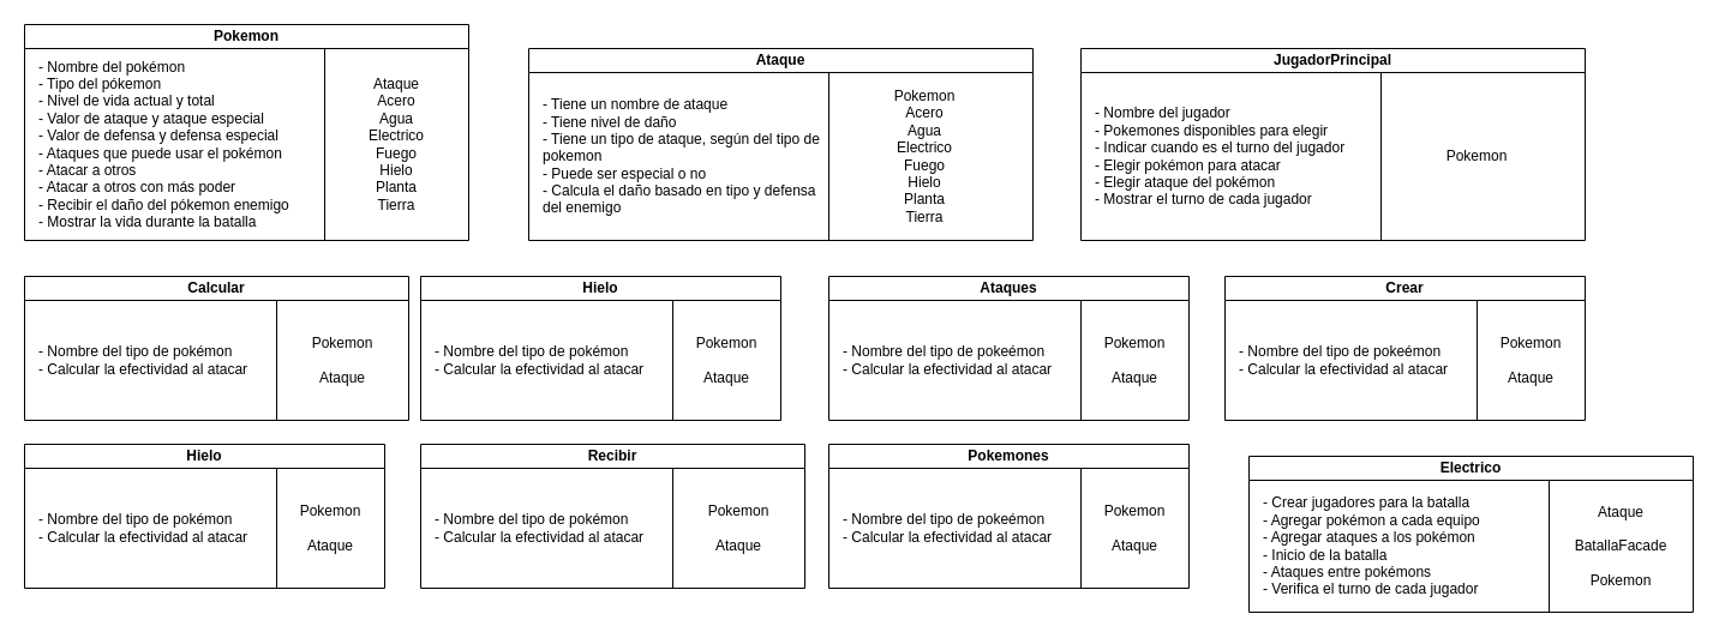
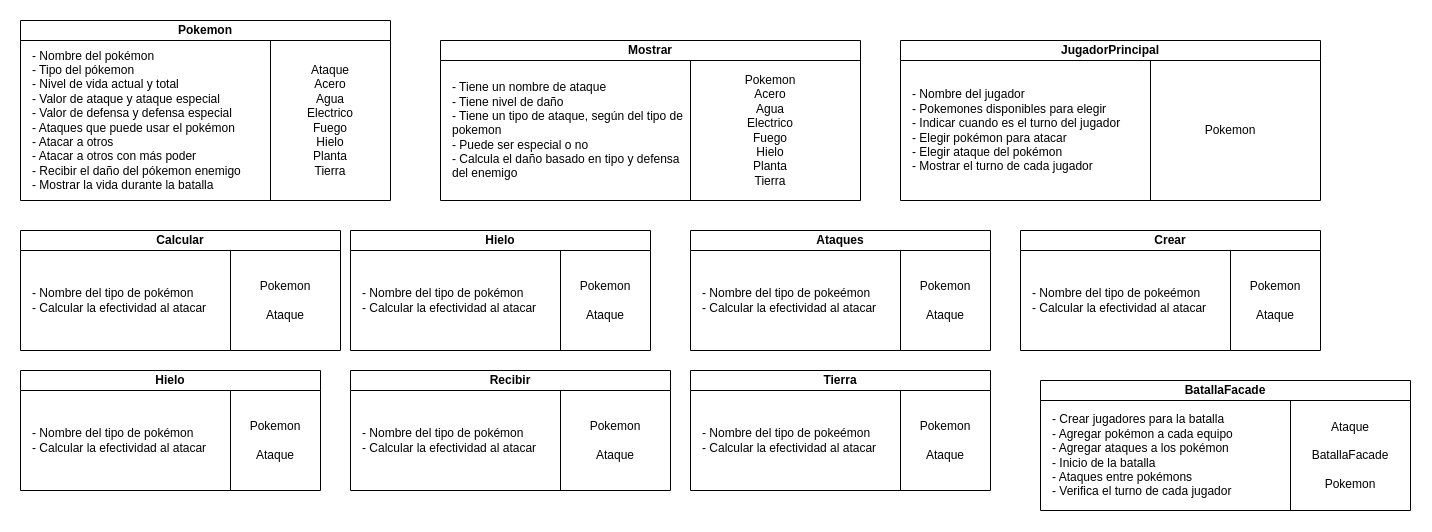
  <mxCell id="0" />
  <mxCell id="1" parent="0" />
- <mxCell id="2" value="Ataque" style="swimlane;whiteSpace=wrap;html=1;startSize=20;" parent="1" vertex="1"><mxGeometry x="440" y="40" width="420" height="160" as="geometry" /></mxCell>
+ <mxCell id="2" value="Mostrar" style="swimlane;whiteSpace=wrap;html=1;startSize=20;" parent="1" vertex="1"><mxGeometry x="440" y="40" width="420" height="160" as="geometry" /></mxCell>
  <mxCell id="3" value="- Tiene un nombre de ataque&lt;div&gt;- Tiene nivel de daño&lt;/div&gt;&lt;div&gt;- Tiene un tipo de ataque, según del tipo de pokemon&lt;/div&gt;&lt;div&gt;- Puede ser especial o no&lt;/div&gt;&lt;div&gt;- Calcula el daño basado en tipo y defensa del enemigo&lt;/div&gt;" style="text;html=1;align=left;verticalAlign=middle;whiteSpace=wrap;rounded=0;" parent="2" vertex="1"><mxGeometry x="10" y="20" width="240" height="140" as="geometry" /></mxCell>
  <mxCell id="4" value="" style="endArrow=none;html=1;rounded=0;exitX=1;exitY=1;exitDx=0;exitDy=0;" parent="2" source="3" edge="1"><mxGeometry width="50" height="50" relative="1" as="geometry"><mxPoint x="180" y="-140" as="sourcePoint" /><mxPoint x="250" y="20" as="targetPoint" /></mxGeometry></mxCell>
  <mxCell id="5" value="&lt;div&gt;&lt;span style=&quot;background-color: initial;&quot;&gt;Pokemon&lt;/span&gt;&lt;br&gt;&lt;/div&gt;&lt;div&gt;&lt;span style=&quot;background-color: initial;&quot;&gt;Acero&lt;/span&gt;&lt;/div&gt;&lt;div&gt;&lt;span style=&quot;background-color: initial;&quot;&gt;Agua&lt;/span&gt;&lt;/div&gt;&lt;div&gt;&lt;span style=&quot;background-color: initial;&quot;&gt;Electrico&lt;/span&gt;&lt;/div&gt;&lt;div&gt;&lt;span style=&quot;background-color: initial;&quot;&gt;Fuego&lt;/span&gt;&lt;/div&gt;&lt;div&gt;&lt;span style=&quot;background-color: initial;&quot;&gt;Hielo&lt;/span&gt;&lt;/div&gt;&lt;div&gt;&lt;span style=&quot;background-color: initial;&quot;&gt;Planta&lt;/span&gt;&lt;/div&gt;&lt;div&gt;&lt;span style=&quot;background-color: initial;&quot;&gt;Tierra&lt;/span&gt;&lt;/div&gt;" style="text;html=1;align=center;verticalAlign=middle;whiteSpace=wrap;rounded=0;" parent="2" vertex="1"><mxGeometry x="300" y="75" width="60" height="30" as="geometry" /></mxCell>
  <mxCell id="6" value="Pokemon" style="swimlane;whiteSpace=wrap;html=1;startSize=20;" parent="1" vertex="1"><mxGeometry x="20" y="20" width="370" height="180" as="geometry" /></mxCell>
  <mxCell id="7" value="- Nombre del pokémon&lt;div&gt;&lt;div&gt;&lt;div&gt;- Tipo del pókemon&lt;/div&gt;&lt;div&gt;- Nivel de vida actual y total&lt;/div&gt;&lt;div&gt;- Valor de ataque y ataque especial&lt;/div&gt;&lt;/div&gt;&lt;div&gt;- Valor de defensa y defensa especial&lt;/div&gt;&lt;div&gt;- Ataques que puede usar el pokémon&lt;/div&gt;&lt;div&gt;- Atacar a otros&lt;/div&gt;&lt;div&gt;- Atacar a otros con más poder&lt;/div&gt;&lt;div&gt;- Recibir el daño del pókemon enemigo&lt;/div&gt;&lt;div&gt;- Mostrar la vida durante la batalla&lt;/div&gt;&lt;/div&gt;" style="text;html=1;align=left;verticalAlign=middle;whiteSpace=wrap;rounded=0;" parent="6" vertex="1"><mxGeometry x="10" y="20" width="240" height="160" as="geometry" /></mxCell>
  <mxCell id="8" value="" style="endArrow=none;html=1;rounded=0;exitX=1;exitY=1;exitDx=0;exitDy=0;" parent="6" source="7" edge="1"><mxGeometry width="50" height="50" relative="1" as="geometry"><mxPoint x="284" y="240" as="sourcePoint" /><mxPoint x="250" y="20" as="targetPoint" /><Array as="points"><mxPoint x="250" y="20" /></Array></mxGeometry></mxCell>
  <mxCell id="9" value="&lt;div&gt;Ataque&lt;/div&gt;&lt;div&gt;&lt;span style=&quot;background-color: initial;&quot;&gt;Acero&lt;/span&gt;&lt;/div&gt;&lt;div&gt;&lt;span style=&quot;background-color: initial;&quot;&gt;Agua&lt;/span&gt;&lt;/div&gt;&lt;div&gt;&lt;span style=&quot;background-color: initial;&quot;&gt;Electrico&lt;/span&gt;&lt;/div&gt;&lt;div&gt;&lt;span style=&quot;background-color: initial;&quot;&gt;Fuego&lt;/span&gt;&lt;/div&gt;&lt;div&gt;&lt;span style=&quot;background-color: initial;&quot;&gt;Hielo&lt;/span&gt;&lt;/div&gt;&lt;div&gt;&lt;span style=&quot;background-color: initial;&quot;&gt;Planta&lt;/span&gt;&lt;/div&gt;&lt;div&gt;&lt;span style=&quot;background-color: initial;&quot;&gt;Tierra&lt;/span&gt;&lt;/div&gt;" style="text;html=1;align=center;verticalAlign=middle;whiteSpace=wrap;rounded=0;" parent="6" vertex="1"><mxGeometry x="280" y="85" width="60" height="30" as="geometry" /></mxCell>
  <mxCell id="10" value="Calcular" style="swimlane;whiteSpace=wrap;html=1;startSize=20;" parent="1" vertex="1"><mxGeometry x="20" y="230" width="320" height="120" as="geometry" /></mxCell>
  <mxCell id="11" value="- Nombre del tipo de pokémon&lt;div&gt;&lt;div&gt;&lt;div&gt;- Calcular la efectividad al atacar&lt;/div&gt;&lt;/div&gt;&lt;/div&gt;" style="text;html=1;align=left;verticalAlign=middle;whiteSpace=wrap;rounded=0;" parent="10" vertex="1"><mxGeometry x="10" y="20" width="200" height="100" as="geometry" /></mxCell>
  <mxCell id="12" value="" style="endArrow=none;html=1;rounded=0;" parent="10" edge="1"><mxGeometry width="50" height="50" relative="1" as="geometry"><mxPoint x="210" y="120" as="sourcePoint" /><mxPoint x="210" y="20" as="targetPoint" /><Array as="points"><mxPoint x="210" y="20" /></Array></mxGeometry></mxCell>
  <mxCell id="13" value="&lt;div&gt;&lt;div&gt;&lt;div&gt;Pokemon&lt;/div&gt;&lt;div&gt;&lt;br&gt;&lt;/div&gt;&lt;div&gt;Ataque&lt;/div&gt;&lt;/div&gt;&lt;/div&gt;" style="text;html=1;align=center;verticalAlign=middle;whiteSpace=wrap;rounded=0;" parent="10" vertex="1"><mxGeometry x="220" y="45" width="90" height="50" as="geometry" /></mxCell>
  <mxCell id="14" value="Ataques" style="swimlane;whiteSpace=wrap;html=1;startSize=20;" parent="1" vertex="1"><mxGeometry x="690" y="230" width="300" height="120" as="geometry" /></mxCell>
  <mxCell id="15" value="- Nombre del tipo de pokeémon&lt;div&gt;&lt;div&gt;&lt;div&gt;- Calcular la efectividad al atacar&lt;/div&gt;&lt;/div&gt;&lt;/div&gt;" style="text;html=1;align=left;verticalAlign=middle;whiteSpace=wrap;rounded=0;" parent="14" vertex="1"><mxGeometry x="10" y="20" width="200" height="100" as="geometry" /></mxCell>
  <mxCell id="16" value="" style="endArrow=none;html=1;rounded=0;" parent="14" edge="1"><mxGeometry width="50" height="50" relative="1" as="geometry"><mxPoint x="210" y="120" as="sourcePoint" /><mxPoint x="210" y="20" as="targetPoint" /><Array as="points"><mxPoint x="210" y="20" /></Array></mxGeometry></mxCell>
  <mxCell id="17" value="&lt;div&gt;&lt;div&gt;&lt;div&gt;Pokemon&lt;/div&gt;&lt;div&gt;&lt;br&gt;&lt;/div&gt;&lt;div&gt;Ataque&lt;/div&gt;&lt;/div&gt;&lt;/div&gt;" style="text;html=1;align=center;verticalAlign=middle;whiteSpace=wrap;rounded=0;" parent="14" vertex="1"><mxGeometry x="210" y="45" width="90" height="50" as="geometry" /></mxCell>
  <mxCell id="18" value="Hielo" style="swimlane;whiteSpace=wrap;html=1;startSize=20;" parent="1" vertex="1"><mxGeometry x="350" y="230" width="300" height="120" as="geometry" /></mxCell>
  <mxCell id="19" value="- Nombre del tipo de pokémon&lt;div&gt;&lt;div&gt;&lt;div&gt;- Calcular la efectividad al atacar&lt;/div&gt;&lt;/div&gt;&lt;/div&gt;" style="text;html=1;align=left;verticalAlign=middle;whiteSpace=wrap;rounded=0;" parent="18" vertex="1"><mxGeometry x="10" y="20" width="200" height="100" as="geometry" /></mxCell>
  <mxCell id="20" value="" style="endArrow=none;html=1;rounded=0;" parent="18" edge="1"><mxGeometry width="50" height="50" relative="1" as="geometry"><mxPoint x="210" y="120" as="sourcePoint" /><mxPoint x="210" y="20" as="targetPoint" /><Array as="points"><mxPoint x="210" y="20" /></Array></mxGeometry></mxCell>
  <mxCell id="21" value="&lt;div&gt;&lt;div&gt;&lt;div&gt;Pokemon&lt;/div&gt;&lt;div&gt;&lt;br&gt;&lt;/div&gt;&lt;div&gt;Ataque&lt;/div&gt;&lt;/div&gt;&lt;/div&gt;" style="text;html=1;align=center;verticalAlign=middle;whiteSpace=wrap;rounded=0;" parent="18" vertex="1"><mxGeometry x="210" y="45" width="90" height="50" as="geometry" /></mxCell>
  <mxCell id="22" value="Crear" style="swimlane;whiteSpace=wrap;html=1;startSize=20;" parent="1" vertex="1"><mxGeometry x="1020" y="230" width="300" height="120" as="geometry" /></mxCell>
  <mxCell id="23" value="- Nombre del tipo de pokeémon&lt;div&gt;&lt;div&gt;&lt;div&gt;- Calcular la efectividad al atacar&lt;/div&gt;&lt;/div&gt;&lt;/div&gt;" style="text;html=1;align=left;verticalAlign=middle;whiteSpace=wrap;rounded=0;" parent="22" vertex="1"><mxGeometry x="10" y="20" width="200" height="100" as="geometry" /></mxCell>
  <mxCell id="24" value="" style="endArrow=none;html=1;rounded=0;" parent="22" edge="1"><mxGeometry width="50" height="50" relative="1" as="geometry"><mxPoint x="210" y="120" as="sourcePoint" /><mxPoint x="210" y="20" as="targetPoint" /><Array as="points"><mxPoint x="210" y="20" /></Array></mxGeometry></mxCell>
  <mxCell id="25" value="&lt;div&gt;&lt;div&gt;&lt;div&gt;Pokemon&lt;/div&gt;&lt;div&gt;&lt;br&gt;&lt;/div&gt;&lt;div&gt;Ataque&lt;/div&gt;&lt;/div&gt;&lt;/div&gt;" style="text;html=1;align=center;verticalAlign=middle;whiteSpace=wrap;rounded=0;" parent="22" vertex="1"><mxGeometry x="210" y="45" width="90" height="50" as="geometry" /></mxCell>
  <mxCell id="26" value="Hielo&lt;span style=&quot;color: rgba(0, 0, 0, 0); font-family: monospace; font-size: 0px; font-weight: 400; text-align: start; text-wrap: nowrap;&quot;&gt;%3CmxGraphModel%3E%3Croot%3E%3CmxCell%20id%3D%220%22%2F%3E%3CmxCell%20id%3D%221%22%20parent%3D%220%22%2F%3E%3CmxCell%20id%3D%222%22%20value%3D%22Agua%22%20style%3D%22swimlane%3BwhiteSpace%3Dwrap%3Bhtml%3D1%3BstartSize%3D20%3B%22%20vertex%3D%221%22%20parent%3D%221%22%3E%3CmxGeometry%20x%3D%2270%22%20y%3D%22630%22%20width%3D%22300%22%20height%3D%22120%22%20as%3D%22geometry%22%2F%3E%3C%2FmxCell%3E%3CmxCell%20id%3D%223%22%20value%3D%22-%20Nombre%20del%20tipo%20de%20poke%C3%A9mon%26lt%3Bdiv%26gt%3B%26lt%3Bdiv%26gt%3B%26lt%3Bdiv%26gt%3B-%20Calcular%20la%20efectividad%20al%20atacar%26lt%3B%2Fdiv%26gt%3B%26lt%3B%2Fdiv%26gt%3B%26lt%3B%2Fdiv%26gt%3B%22%20style%3D%22text%3Bhtml%3D1%3Balign%3Dleft%3BverticalAlign%3Dmiddle%3BwhiteSpace%3Dwrap%3Brounded%3D0%3B%22%20vertex%3D%221%22%20parent%3D%222%22%3E%3CmxGeometry%20x%3D%2210%22%20y%3D%2220%22%20width%3D%22200%22%20height%3D%22100%22%20as%3D%22geometry%22%2F%3E%3C%2FmxCell%3E%3CmxCell%20id%3D%224%22%20value%3D%22%22%20style%3D%22endArrow%3Dnone%3Bhtml%3D1%3Brounded%3D0%3B%22%20edge%3D%221%22%20parent%3D%222%22%3E%3CmxGeometry%20width%3D%2250%22%20height%3D%2250%22%20relative%3D%221%22%20as%3D%22geometry%22%3E%3CmxPoint%20x%3D%22210%22%20y%3D%22120%22%20as%3D%22sourcePoint%22%2F%3E%3CmxPoint%20x%3D%22210%22%20y%3D%2220%22%20as%3D%22targetPoint%22%2F%3E%3CArray%20as%3D%22points%22%3E%3CmxPoint%20x%3D%22210%22%20y%3D%2220%22%2F%3E%3C%2FArray%3E%3C%2FmxGeometry%3E%3C%2FmxCell%3E%3CmxCell%20id%3D%225%22%20value%3D%22IPokemon%26lt%3Bdiv%26gt%3B%26lt%3Bbr%26gt%3B%26lt%3B%2Fdiv%26gt%3B%26lt%3Bdiv%26gt%3BITipo%26lt%3B%2Fdiv%26gt%3B%26lt%3Bdiv%26gt%3B%26lt%3Bbr%26gt%3B%26lt%3B%2Fdiv%26gt%3B%26lt%3Bdiv%26gt%3BIJugador%26lt%3Bbr%26gt%3B%26lt%3Bdiv%26gt%3B%26lt%3Bbr%26gt%3B%26lt%3Bdiv%26gt%3BAtaque%26lt%3B%2Fdiv%26gt%3B%26lt%3B%2Fdiv%26gt%3B%26lt%3B%2Fdiv%26gt%3B%22%20style%3D%22text%3Bhtml%3D1%3Balign%3Dcenter%3BverticalAlign%3Dmiddle%3BwhiteSpace%3Dwrap%3Brounded%3D0%3B%22%20vertex%3D%221%22%20parent%3D%222%22%3E%3CmxGeometry%20x%3D%22200%22%20y%3D%2267.5%22%20width%3D%22120%22%20height%3D%225%22%20as%3D%22geometry%22%2F%3E%3C%2FmxCell%3E%3C%2Froot%3E%3C%2FmxGraphModel%3E&lt;/span&gt;" style="swimlane;whiteSpace=wrap;html=1;startSize=20;" parent="1" vertex="1"><mxGeometry x="20" y="370" width="300" height="120" as="geometry" /></mxCell>
  <mxCell id="27" value="- Nombre del tipo de pokémon&lt;div&gt;&lt;div&gt;&lt;div&gt;- Calcular la efectividad al atacar&lt;/div&gt;&lt;/div&gt;&lt;/div&gt;" style="text;html=1;align=left;verticalAlign=middle;whiteSpace=wrap;rounded=0;" parent="26" vertex="1"><mxGeometry x="10" y="20" width="200" height="100" as="geometry" /></mxCell>
  <mxCell id="28" value="" style="endArrow=none;html=1;rounded=0;" parent="26" edge="1"><mxGeometry width="50" height="50" relative="1" as="geometry"><mxPoint x="210" y="120" as="sourcePoint" /><mxPoint x="210" y="20" as="targetPoint" /><Array as="points"><mxPoint x="210" y="20" /></Array></mxGeometry></mxCell>
  <mxCell id="29" value="&lt;div&gt;&lt;div&gt;&lt;div&gt;Pokemon&lt;/div&gt;&lt;div&gt;&lt;br&gt;&lt;/div&gt;&lt;div&gt;Ataque&lt;/div&gt;&lt;/div&gt;&lt;/div&gt;" style="text;html=1;align=center;verticalAlign=middle;whiteSpace=wrap;rounded=0;" parent="26" vertex="1"><mxGeometry x="210" y="45" width="90" height="50" as="geometry" /></mxCell>
- <mxCell id="30" value="Pokemones" style="swimlane;whiteSpace=wrap;html=1;startSize=20;" parent="1" vertex="1"><mxGeometry x="690" y="370" width="300" height="120" as="geometry" /></mxCell>
+ <mxCell id="30" value="Tierra" style="swimlane;whiteSpace=wrap;html=1;startSize=20;" parent="1" vertex="1"><mxGeometry x="690" y="370" width="300" height="120" as="geometry" /></mxCell>
  <mxCell id="31" value="- Nombre del tipo de pokeémon&lt;div&gt;&lt;div&gt;&lt;div&gt;- Calcular la efectividad al atacar&lt;/div&gt;&lt;/div&gt;&lt;/div&gt;" style="text;html=1;align=left;verticalAlign=middle;whiteSpace=wrap;rounded=0;" parent="30" vertex="1"><mxGeometry x="10" y="20" width="200" height="100" as="geometry" /></mxCell>
  <mxCell id="32" value="" style="endArrow=none;html=1;rounded=0;" parent="30" edge="1"><mxGeometry width="50" height="50" relative="1" as="geometry"><mxPoint x="210" y="120" as="sourcePoint" /><mxPoint x="210" y="20" as="targetPoint" /><Array as="points"><mxPoint x="210" y="20" /></Array></mxGeometry></mxCell>
  <mxCell id="33" value="&lt;div&gt;&lt;div&gt;&lt;div&gt;Pokemon&lt;/div&gt;&lt;div&gt;&lt;br&gt;&lt;/div&gt;&lt;div&gt;Ataque&lt;/div&gt;&lt;/div&gt;&lt;/div&gt;" style="text;html=1;align=center;verticalAlign=middle;whiteSpace=wrap;rounded=0;" parent="30" vertex="1"><mxGeometry x="210" y="45" width="90" height="50" as="geometry" /></mxCell>
  <mxCell id="34" value="Recibir" style="swimlane;whiteSpace=wrap;html=1;startSize=20;" parent="1" vertex="1"><mxGeometry x="350" y="370" width="320" height="120" as="geometry" /></mxCell>
  <mxCell id="35" value="- Nombre del tipo de pokémon&lt;div&gt;&lt;div&gt;&lt;div&gt;- Calcular la efectividad al atacar&lt;/div&gt;&lt;/div&gt;&lt;/div&gt;" style="text;html=1;align=left;verticalAlign=middle;whiteSpace=wrap;rounded=0;" parent="34" vertex="1"><mxGeometry x="10" y="20" width="200" height="100" as="geometry" /></mxCell>
  <mxCell id="36" value="" style="endArrow=none;html=1;rounded=0;" parent="34" edge="1"><mxGeometry width="50" height="50" relative="1" as="geometry"><mxPoint x="210" y="120" as="sourcePoint" /><mxPoint x="210" y="20" as="targetPoint" /><Array as="points"><mxPoint x="210" y="20" /></Array></mxGeometry></mxCell>
  <mxCell id="37" value="&lt;div&gt;&lt;div&gt;&lt;div&gt;Pokemon&lt;/div&gt;&lt;div&gt;&lt;br&gt;&lt;/div&gt;&lt;div&gt;Ataque&lt;/div&gt;&lt;/div&gt;&lt;/div&gt;" style="text;html=1;align=center;verticalAlign=middle;whiteSpace=wrap;rounded=0;" parent="34" vertex="1"><mxGeometry x="220" y="45" width="90" height="50" as="geometry" /></mxCell>
  <mxCell id="38" value="JugadorPrincipal" style="swimlane;whiteSpace=wrap;html=1;startSize=20;" parent="1" vertex="1"><mxGeometry x="900" y="40" width="420" height="160" as="geometry" /></mxCell>
  <mxCell id="39" value="&lt;div&gt;- Nombre del jugador&lt;/div&gt;&lt;div&gt;- Pokemones disponibles para elegir&lt;/div&gt;&lt;div&gt;&lt;span style=&quot;background-color: initial;&quot;&gt;- Indicar cuando es el turno del jugador&lt;/span&gt;&lt;/div&gt;&lt;div&gt;&lt;div&gt;&lt;span style=&quot;background-color: initial;&quot;&gt;- Elegir pokémon para atacar&lt;/span&gt;&lt;br&gt;&lt;/div&gt;&lt;div&gt;- Elegir ataque del pokémon&amp;nbsp;&lt;/div&gt;&lt;div&gt;- Mostrar el turno de cada jugador&lt;/div&gt;&lt;/div&gt;" style="text;html=1;align=left;verticalAlign=middle;whiteSpace=wrap;rounded=0;" parent="38" vertex="1"><mxGeometry x="10" y="20" width="240" height="140" as="geometry" /></mxCell>
  <mxCell id="40" value="" style="endArrow=none;html=1;rounded=0;exitX=1;exitY=1;exitDx=0;exitDy=0;" parent="38" source="39" edge="1"><mxGeometry width="50" height="50" relative="1" as="geometry"><mxPoint x="180" y="-140" as="sourcePoint" /><mxPoint x="250" y="20" as="targetPoint" /></mxGeometry></mxCell>
  <mxCell id="41" value="&lt;div&gt;&lt;span style=&quot;background-color: initial;&quot;&gt;Pokemon&lt;/span&gt;&lt;/div&gt;" style="text;html=1;align=center;verticalAlign=middle;whiteSpace=wrap;rounded=0;" parent="38" vertex="1"><mxGeometry x="300" y="75" width="60" height="30" as="geometry" /></mxCell>
- <mxCell id="42" value="Electrico" style="swimlane;whiteSpace=wrap;html=1;startSize=20;" parent="1" vertex="1"><mxGeometry x="1040" y="380" width="370" height="130" as="geometry" /></mxCell>
+ <mxCell id="42" value="BatallaFacade" style="swimlane;whiteSpace=wrap;html=1;startSize=20;" parent="1" vertex="1"><mxGeometry x="1040" y="380" width="370" height="130" as="geometry" /></mxCell>
  <mxCell id="43" value="- Crear jugadores para la batalla&lt;div&gt;&lt;div&gt;&lt;div&gt;- Agregar pokémon a cada equipo&amp;nbsp;&lt;/div&gt;&lt;div&gt;- Agregar ataques a los pokémon&lt;/div&gt;&lt;div&gt;- Inicio de la batalla&lt;/div&gt;&lt;/div&gt;&lt;div&gt;- Ataques entre pokémons&lt;/div&gt;&lt;div&gt;- Verifica el turno de cada jugador&lt;/div&gt;&lt;/div&gt;" style="text;html=1;align=left;verticalAlign=middle;whiteSpace=wrap;rounded=0;" parent="42" vertex="1"><mxGeometry x="10" y="20" width="240" height="110" as="geometry" /></mxCell>
  <mxCell id="44" value="" style="endArrow=none;html=1;rounded=0;exitX=1;exitY=1;exitDx=0;exitDy=0;" parent="42" source="43" edge="1"><mxGeometry width="50" height="50" relative="1" as="geometry"><mxPoint x="284" y="240" as="sourcePoint" /><mxPoint x="250" y="20" as="targetPoint" /><Array as="points"><mxPoint x="250" y="20" /></Array></mxGeometry></mxCell>
  <mxCell id="45" value="&lt;div&gt;Ataque&lt;/div&gt;&lt;div&gt;&lt;br&gt;&lt;/div&gt;&lt;div&gt;BatallaFacade&lt;/div&gt;&lt;div&gt;&lt;br&gt;&lt;/div&gt;&lt;div&gt;Pokemon&lt;/div&gt;" style="text;html=1;align=center;verticalAlign=middle;whiteSpace=wrap;rounded=0;" parent="42" vertex="1"><mxGeometry x="260" y="20" width="100" height="110" as="geometry" /></mxCell>
